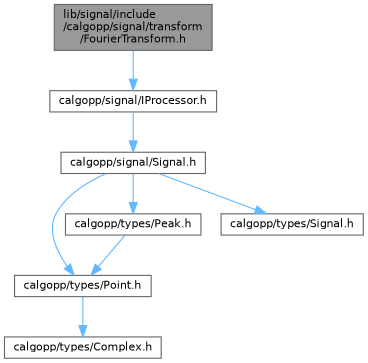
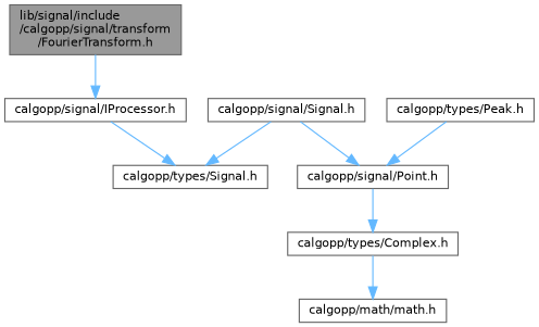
  digraph {
    node [color=grey40 fillcolor=white fontname=Helvetica fontsize=10 shape=box style=filled]
    edge [color=steelblue1 fontname=Helvetica fontsize=10 labelfontname=Helvetica labelfontsize=10 style=solid]
    n1 [color=gray40 fillcolor=grey60 fontcolor=black height=0.2 label="lib/signal/include\l/calgopp/signal/transform\l/FourierTransform.h" width=0.4]
    n2 [height=0.2 label="calgopp/signal/IProcessor.h" width=0.4]
    n3 [height=0.2 label="calgopp/signal/Signal.h" width=0.4]
-   n4 [height=0.2 label="calgopp/types/Point.h" width=0.4]
+   n4 [height=0.2 label="calgopp/signal/Point.h" width=0.4]
    n5 [height=0.2 label="calgopp/types/Peak.h" width=0.4]
    n6 [height=0.2 label="calgopp/types/Signal.h" width=0.4]
    n7 [height=0.2 label="calgopp/types/Complex.h" width=0.4]
+   n8 [height=0.2 label="calgopp/math/math.h" width=0.4]
    n1 -> n2
-   n2 -> n3
+   n2 -> n6
    n3 -> n4
-   n3 -> n5
    n3 -> n6
    n4 -> n7
    n5 -> n4
+   n7 -> n8
  }
